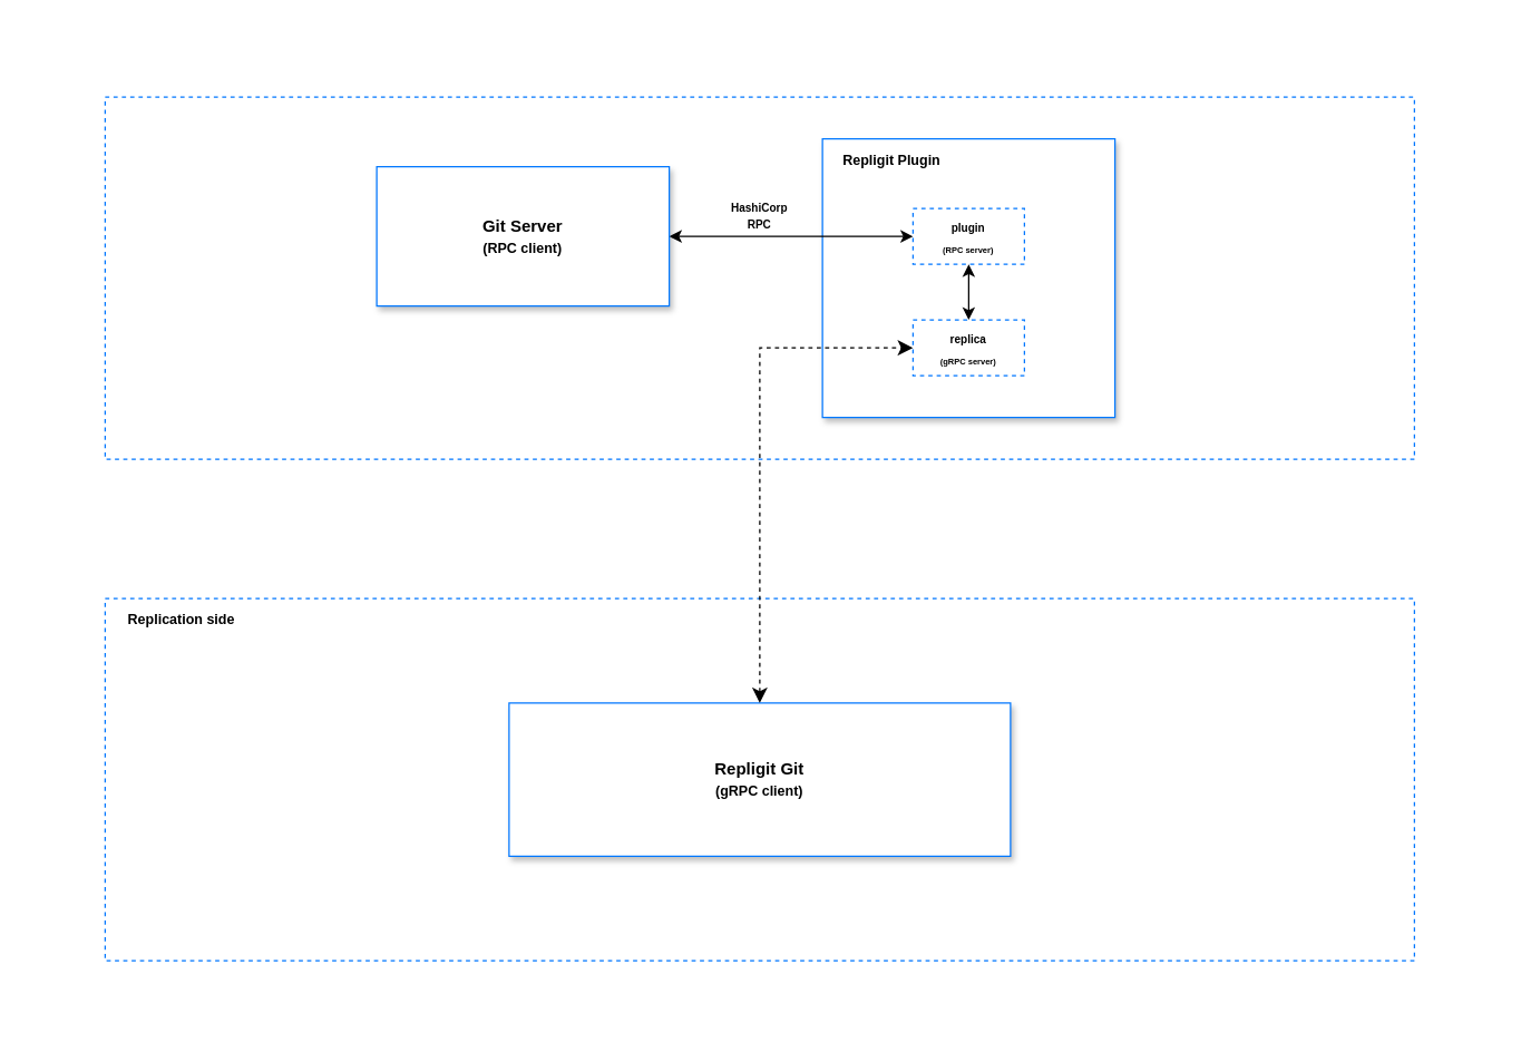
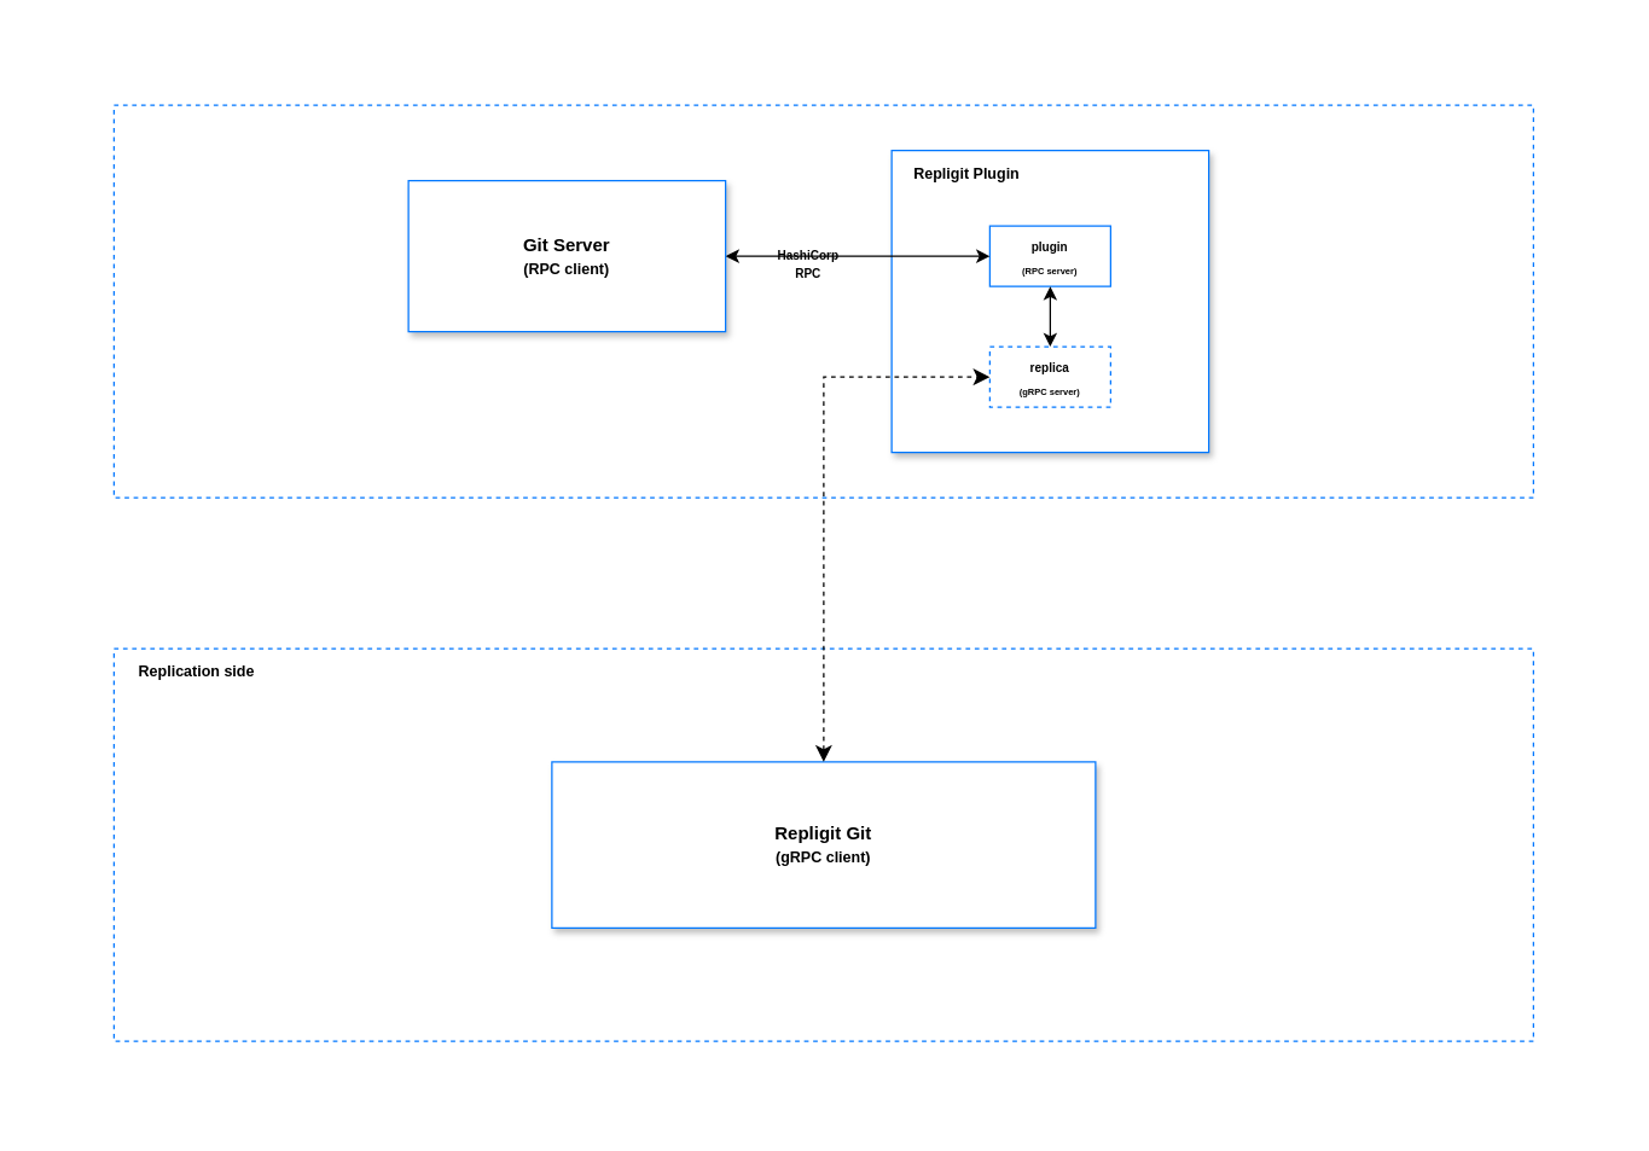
  <mxCell id="0" />
  <mxCell id="1" parent="0" />
  <mxCell id="2" value="" style="rounded=0;whiteSpace=wrap;html=1;shadow=0;dashed=1;strokeColor=none;fontSize=8;" parent="1" vertex="1"><mxGeometry x="20" y="20" width="1050" height="720" as="geometry" /></mxCell>
  <mxCell id="3" value="" style="rounded=0;whiteSpace=wrap;html=1;shadow=0;strokeColor=#0077FF;dashed=1;" parent="1" vertex="1"><mxGeometry x="75" y="69" width="940" height="260" as="geometry" /></mxCell>
  <mxCell id="4" value="" style="rounded=0;whiteSpace=wrap;html=1;shadow=1;strokeColor=#0077FF;" vertex="1" parent="1"><mxGeometry x="590" y="99" width="210" height="200" as="geometry" /></mxCell>
  <mxCell id="5" value="" style="rounded=0;whiteSpace=wrap;html=1;shadow=0;strokeColor=#0077FF;dashed=1;" parent="1" vertex="1"><mxGeometry x="75" y="429" width="940" height="260" as="geometry" /></mxCell>
  <mxCell id="6" value="&lt;b&gt;Repligit Git&lt;br&gt;&lt;/b&gt;&lt;b style=&quot;border-color: var(--border-color);&quot;&gt;&lt;font style=&quot;border-color: var(--border-color); font-size: 10px;&quot;&gt;(gRPC client)&lt;/font&gt;&lt;/b&gt;&lt;b&gt;&lt;br&gt;&lt;/b&gt;" style="rounded=0;whiteSpace=wrap;html=1;shadow=1;strokeColor=#0077FF;" parent="1" vertex="1"><mxGeometry x="365" y="504" width="360" height="110" as="geometry" /></mxCell>
  <mxCell id="7" value="&lt;b&gt;Replication side&lt;/b&gt;" style="text;html=1;strokeColor=none;fillColor=none;align=center;verticalAlign=middle;whiteSpace=wrap;rounded=0;shadow=0;dashed=1;fontSize=10;" parent="1" vertex="1"><mxGeometry x="75" y="429" width="110" height="30" as="geometry" /></mxCell>
  <mxCell id="8" value="&lt;font style=&quot;font-size: 8px;&quot;&gt;&lt;b&gt;replica&lt;br&gt;&lt;/b&gt;&lt;b style=&quot;border-color: var(--border-color); font-size: 12px;&quot;&gt;&lt;font style=&quot;border-color: var(--border-color); font-size: 6px;&quot;&gt;(gRPC server)&lt;/font&gt;&lt;/b&gt;&lt;br&gt;&lt;/font&gt;" style="rounded=0;whiteSpace=wrap;html=1;dashed=1;strokeColor=#0077FF;" vertex="1" parent="1"><mxGeometry x="655" y="229" width="80" height="40" as="geometry" /></mxCell>
- <mxCell id="9" value="&lt;font style=&quot;&quot;&gt;&lt;b style=&quot;&quot;&gt;&lt;span style=&quot;font-size: 8px;&quot;&gt;plugin&lt;/span&gt;&lt;br&gt;&lt;font style=&quot;font-size: 6px;&quot;&gt;(RPC server)&lt;/font&gt;&lt;/b&gt;&lt;br&gt;&lt;/font&gt;" style="rounded=0;whiteSpace=wrap;html=1;dashed=1;strokeColor=#0077FF;" vertex="1" parent="1"><mxGeometry x="655" y="149" width="80" height="40" as="geometry" /></mxCell>
+ <mxCell id="9" value="&lt;font style=&quot;&quot;&gt;&lt;b style=&quot;&quot;&gt;&lt;span style=&quot;font-size: 8px;&quot;&gt;plugin&lt;/span&gt;&lt;br&gt;&lt;font style=&quot;font-size: 6px;&quot;&gt;(RPC server)&lt;/font&gt;&lt;/b&gt;&lt;br&gt;&lt;/font&gt;" style="rounded=0;whiteSpace=wrap;html=1;dashed=0;strokeColor=#0077FF;" vertex="1" parent="1"><mxGeometry x="655" y="149" width="80" height="40" as="geometry" /></mxCell>
  <mxCell id="10" value="&lt;b&gt;&lt;font style=&quot;font-size: 10px;&quot;&gt;Repligit Plugin&lt;/font&gt;&lt;/b&gt;" style="text;html=1;strokeColor=none;fillColor=none;align=center;verticalAlign=middle;whiteSpace=wrap;rounded=0;" vertex="1" parent="1"><mxGeometry x="590" y="99" width="100" height="30" as="geometry" /></mxCell>
  <mxCell id="11" value="" style="endArrow=classic;startArrow=classic;html=1;fontSize=10;entryX=1;entryY=0.5;entryDx=0;entryDy=0;exitX=0;exitY=0.5;exitDx=0;exitDy=0;" edge="1" parent="1" source="9" target="13"><mxGeometry width="50" height="50" relative="1" as="geometry"><mxPoint x="520" y="699" as="sourcePoint" /><mxPoint x="525" y="209" as="targetPoint" /></mxGeometry></mxCell>
  <mxCell id="12" value="" style="endArrow=classic;startArrow=classic;html=1;fontSize=10;entryX=0.5;entryY=1;entryDx=0;entryDy=0;exitX=0.5;exitY=0;exitDx=0;exitDy=0;" edge="1" parent="1" source="8" target="9"><mxGeometry width="50" height="50" relative="1" as="geometry"><mxPoint x="605" y="239" as="sourcePoint" /><mxPoint x="460" y="239" as="targetPoint" /></mxGeometry></mxCell>
  <mxCell id="13" value="&lt;b style=&quot;border-color: var(--border-color);&quot;&gt;Git Server&lt;br&gt;&lt;font style=&quot;font-size: 10px;&quot;&gt;(RPC client)&lt;/font&gt;&lt;br&gt;&lt;/b&gt;" style="rounded=0;whiteSpace=wrap;html=1;shadow=1;strokeColor=#0077FF;" vertex="1" parent="1"><mxGeometry x="270" y="119" width="210" height="100" as="geometry" /></mxCell>
- <mxCell id="14" value="&lt;b&gt;&lt;font style=&quot;font-size: 8px;&quot;&gt;HashiCorp&lt;br&gt;RPC&lt;/font&gt;&lt;br&gt;&lt;/b&gt;" style="text;html=1;strokeColor=none;fillColor=none;align=center;verticalAlign=middle;whiteSpace=wrap;rounded=0;shadow=0;dashed=1;fontSize=10;" vertex="1" parent="1"><mxGeometry x="520" y="139" width="50" height="30" as="geometry" /></mxCell>
+ <mxCell id="14" value="&lt;b&gt;&lt;font style=&quot;font-size: 8px;&quot;&gt;HashiCorp&lt;br&gt;RPC&lt;/font&gt;&lt;br&gt;&lt;/b&gt;" style="text;html=1;strokeColor=none;fillColor=none;align=center;verticalAlign=middle;whiteSpace=wrap;rounded=0;shadow=0;dashed=1;fontSize=10;" vertex="1" parent="1"><mxGeometry x="510" y="159" width="50" height="30" as="geometry" /></mxCell>
  <mxCell id="15" value="" style="edgeStyle=elbowEdgeStyle;elbow=horizontal;endArrow=classic;html=1;curved=0;rounded=0;endSize=8;startSize=8;fontSize=8;entryX=0;entryY=0.5;entryDx=0;entryDy=0;exitX=0.5;exitY=0;exitDx=0;exitDy=0;startArrow=classic;startFill=1;dashed=1;" edge="1" parent="1" source="6" target="8"><mxGeometry width="50" height="50" relative="1" as="geometry"><mxPoint x="555" y="419" as="sourcePoint" /><mxPoint x="605" y="369" as="targetPoint" /><Array as="points"><mxPoint x="545" y="379" /></Array></mxGeometry></mxCell>
